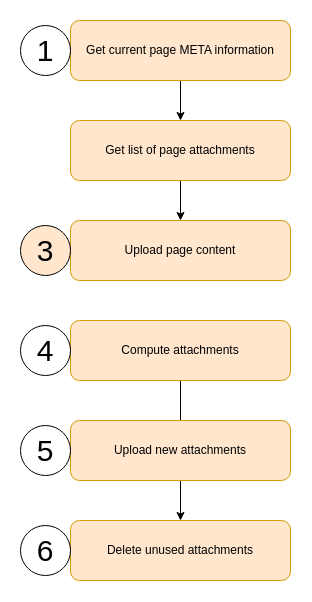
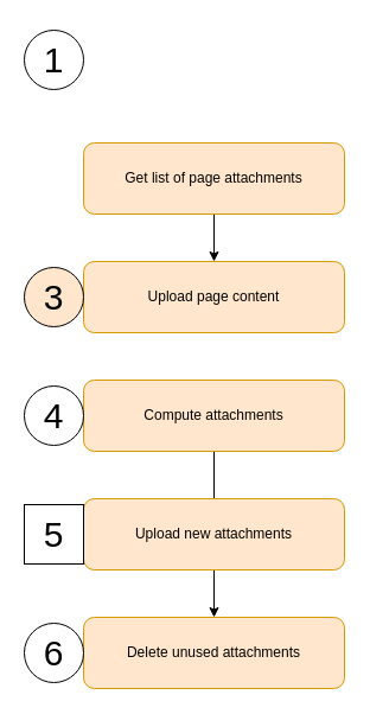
  <mxCell id="0" />
  <mxCell id="1" parent="0" />
- <mxCell id="2" style="edgeStyle=orthogonalEdgeStyle;rounded=0;orthogonalLoop=1;jettySize=auto;html=1;" parent="1" source="3" target="5" edge="1"><mxGeometry relative="1" as="geometry" /></mxCell>
- <mxCell id="3" value="Get current page META information" style="rounded=1;whiteSpace=wrap;html=1;fillColor=#ffe6cc;strokeColor=#d79b00;" parent="1" vertex="1"><mxGeometry x="70" y="20" width="220" height="60" as="geometry" /></mxCell>
  <mxCell id="4" style="edgeStyle=orthogonalEdgeStyle;rounded=0;orthogonalLoop=1;jettySize=auto;html=1;entryX=0.5;entryY=0;entryDx=0;entryDy=0;" parent="1" source="5" target="6" edge="1"><mxGeometry relative="1" as="geometry" /></mxCell>
  <mxCell id="5" value="Get list of page attachments" style="rounded=1;whiteSpace=wrap;html=1;fillColor=#ffe6cc;strokeColor=#d79b00;" parent="1" vertex="1"><mxGeometry x="70" y="120" width="220" height="60" as="geometry" /></mxCell>
  <mxCell id="6" value="Upload page content" style="rounded=1;whiteSpace=wrap;html=1;fillColor=#ffe6cc;strokeColor=#d79b00;" parent="1" vertex="1"><mxGeometry x="70" y="220" width="220" height="60" as="geometry" /></mxCell>
  <mxCell id="7" style="edgeStyle=orthogonalEdgeStyle;rounded=0;orthogonalLoop=1;jettySize=auto;html=1;entryX=0.5;entryY=0;entryDx=0;entryDy=0;endArrow=none;" parent="1" source="8" target="10" edge="1"><mxGeometry relative="1" as="geometry" /></mxCell>
  <mxCell id="8" value="Compute attachments" style="rounded=1;whiteSpace=wrap;html=1;fillColor=#ffe6cc;strokeColor=#d79b00;" parent="1" vertex="1"><mxGeometry x="70" y="320" width="220" height="60" as="geometry" /></mxCell>
  <mxCell id="9" style="edgeStyle=orthogonalEdgeStyle;rounded=0;orthogonalLoop=1;jettySize=auto;html=1;" parent="1" source="10" target="15" edge="1"><mxGeometry relative="1" as="geometry" /></mxCell>
  <mxCell id="10" value="Upload new attachments" style="rounded=1;whiteSpace=wrap;html=1;fillColor=#ffe6cc;strokeColor=#d79b00;" parent="1" vertex="1"><mxGeometry x="70" y="420" width="220" height="60" as="geometry" /></mxCell>
  <mxCell id="11" value="1" style="ellipse;whiteSpace=wrap;html=1;aspect=fixed;fontSize=30;" parent="1" vertex="1"><mxGeometry x="20" y="25" width="50" height="50" as="geometry" /></mxCell>
  <mxCell id="12" value="4" style="ellipse;whiteSpace=wrap;html=1;aspect=fixed;fontSize=30;" parent="1" vertex="1"><mxGeometry x="20" y="325" width="50" height="50" as="geometry" /></mxCell>
  <mxCell id="13" value="3" style="ellipse;whiteSpace=wrap;html=1;aspect=fixed;fontSize=30;fillColor=#ffe6cc;" parent="1" vertex="1"><mxGeometry x="20" y="225" width="50" height="50" as="geometry" /></mxCell>
- <mxCell id="14" value="5" style="ellipse;whiteSpace=wrap;html=1;aspect=fixed;fontSize=30;" parent="1" vertex="1"><mxGeometry x="20" y="425" width="50" height="50" as="geometry" /></mxCell>
+ <mxCell id="14" value="5" style="whiteSpace=wrap;html=1;aspect=fixed;fontSize=30;rounded=0;" parent="1" vertex="1"><mxGeometry x="20" y="425" width="50" height="50" as="geometry" /></mxCell>
  <mxCell id="15" value="Delete unused attachments" style="rounded=1;whiteSpace=wrap;html=1;fillColor=#ffe6cc;strokeColor=#d79b00;" parent="1" vertex="1"><mxGeometry x="70" y="520" width="220" height="60" as="geometry" /></mxCell>
  <mxCell id="16" value="6" style="ellipse;whiteSpace=wrap;html=1;aspect=fixed;fontSize=30;" parent="1" vertex="1"><mxGeometry x="20" y="525" width="50" height="50" as="geometry" /></mxCell>
